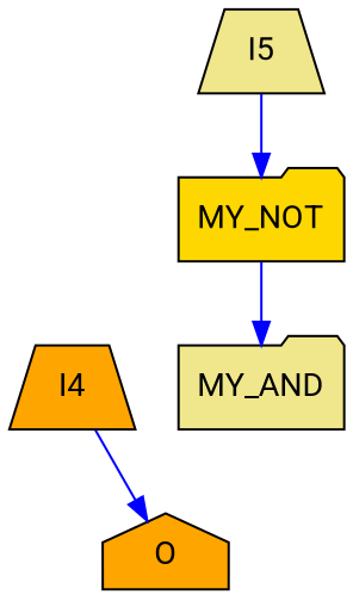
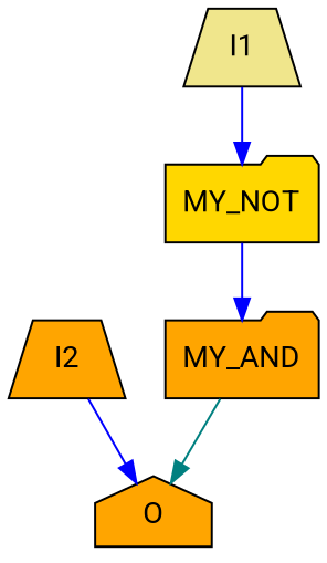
  digraph {
    fontname=Roboto
    node [LABEL=INPUT fillcolor=khaki fontname=Roboto shape=folder style=filled]
    edge [color=blue fontname=Roboto]
    MY_NOT [LABEL=NOT fillcolor=gold]
-   I1 [shape=trapezium label=I5]
-   MY_AND [LABEL=AND2]
-   I2 [fillcolor=orange shape=trapezium label=I4]
+   I1 [shape=trapezium]
+   MY_AND [LABEL=AND2 fillcolor=orange]
+   I2 [fillcolor=orange shape=trapezium]
    O [LABEL=OUTPUT fillcolor=orange shape=house]
    MY_NOT -> MY_AND
    I1 -> MY_NOT
+   MY_AND -> O [color=teal]
    I2 -> O
  }
